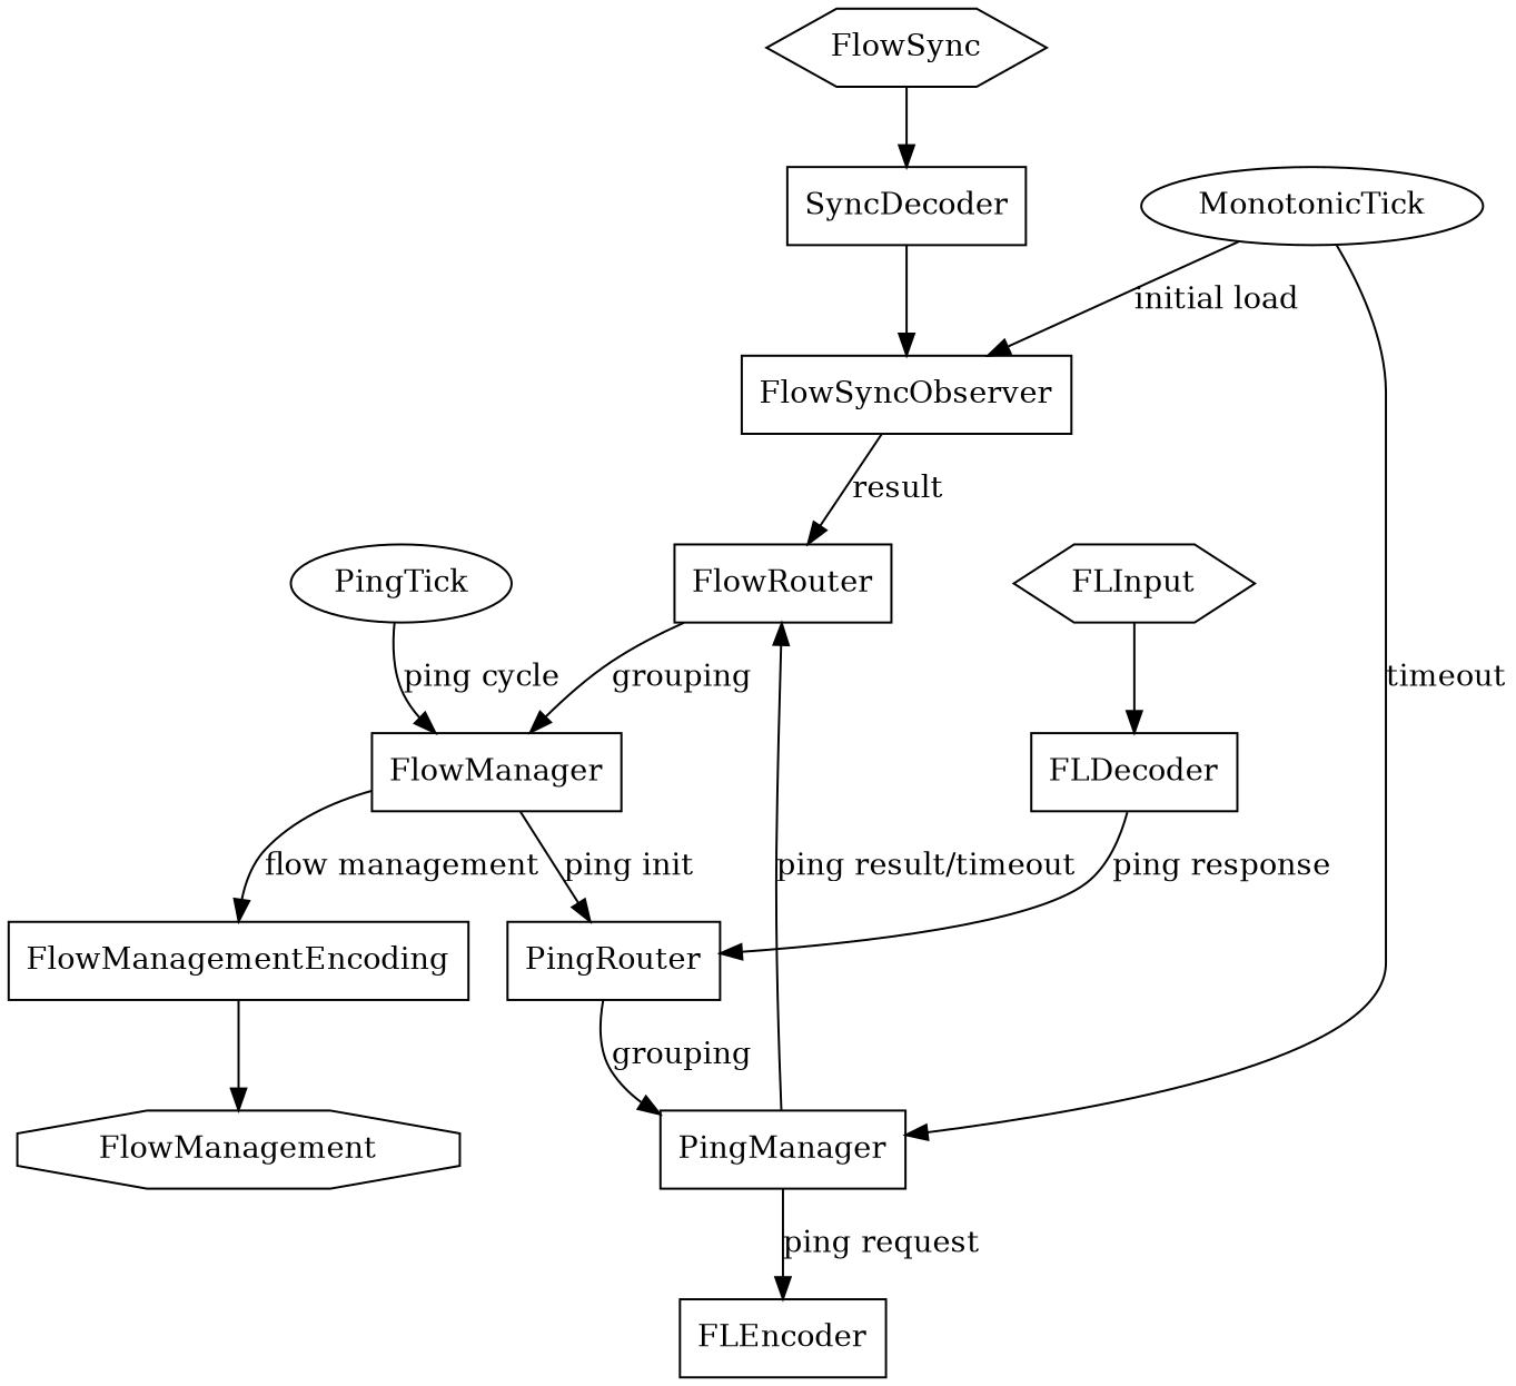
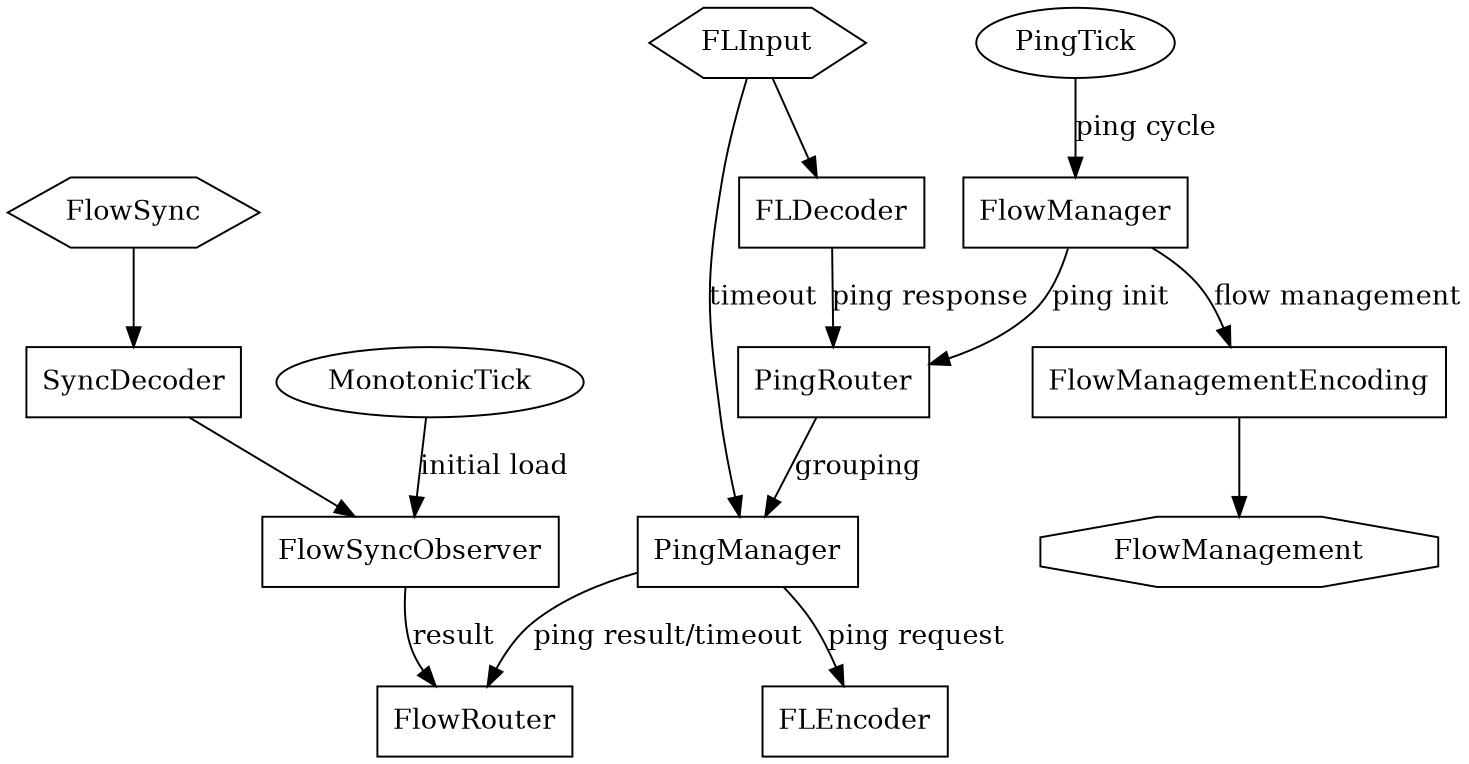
  digraph {
    node [shape=box]
    FlowSync [shape=hexagon]
    SyncDecoder
    FlowSyncObserver
    FLInput [shape=hexagon]
    FLDecoder
    PingRouter
    PingTick [shape=ellipse]
    FlowManager
    FlowManagementEncoding
    MonotonicTick [shape=ellipse]
    PingManager
    FlowRouter
    FLEncoder
    FlowManagement [shape=octagon]
    FlowSync -> SyncDecoder
    SyncDecoder -> FlowSyncObserver
    FlowSyncObserver -> FlowRouter [label=result]
    FLInput -> FLDecoder
    FLDecoder -> PingRouter [label="ping response"]
    PingRouter -> PingManager [label=grouping]
    PingTick -> FlowManager [label="ping cycle"]
    FlowManager -> PingRouter [label="ping init"]
    FlowManager -> FlowManagementEncoding [label="flow management"]
    FlowManagementEncoding -> FlowManagement
    MonotonicTick -> FlowSyncObserver [label="initial load"]
-   MonotonicTick -> PingManager [label=timeout]
+   FLInput -> PingManager [label=timeout]
    PingManager -> FlowRouter [label="ping result/timeout"]
    PingManager -> FLEncoder [label="ping request"]
-   FlowRouter -> FlowManager [label=grouping]
  }
